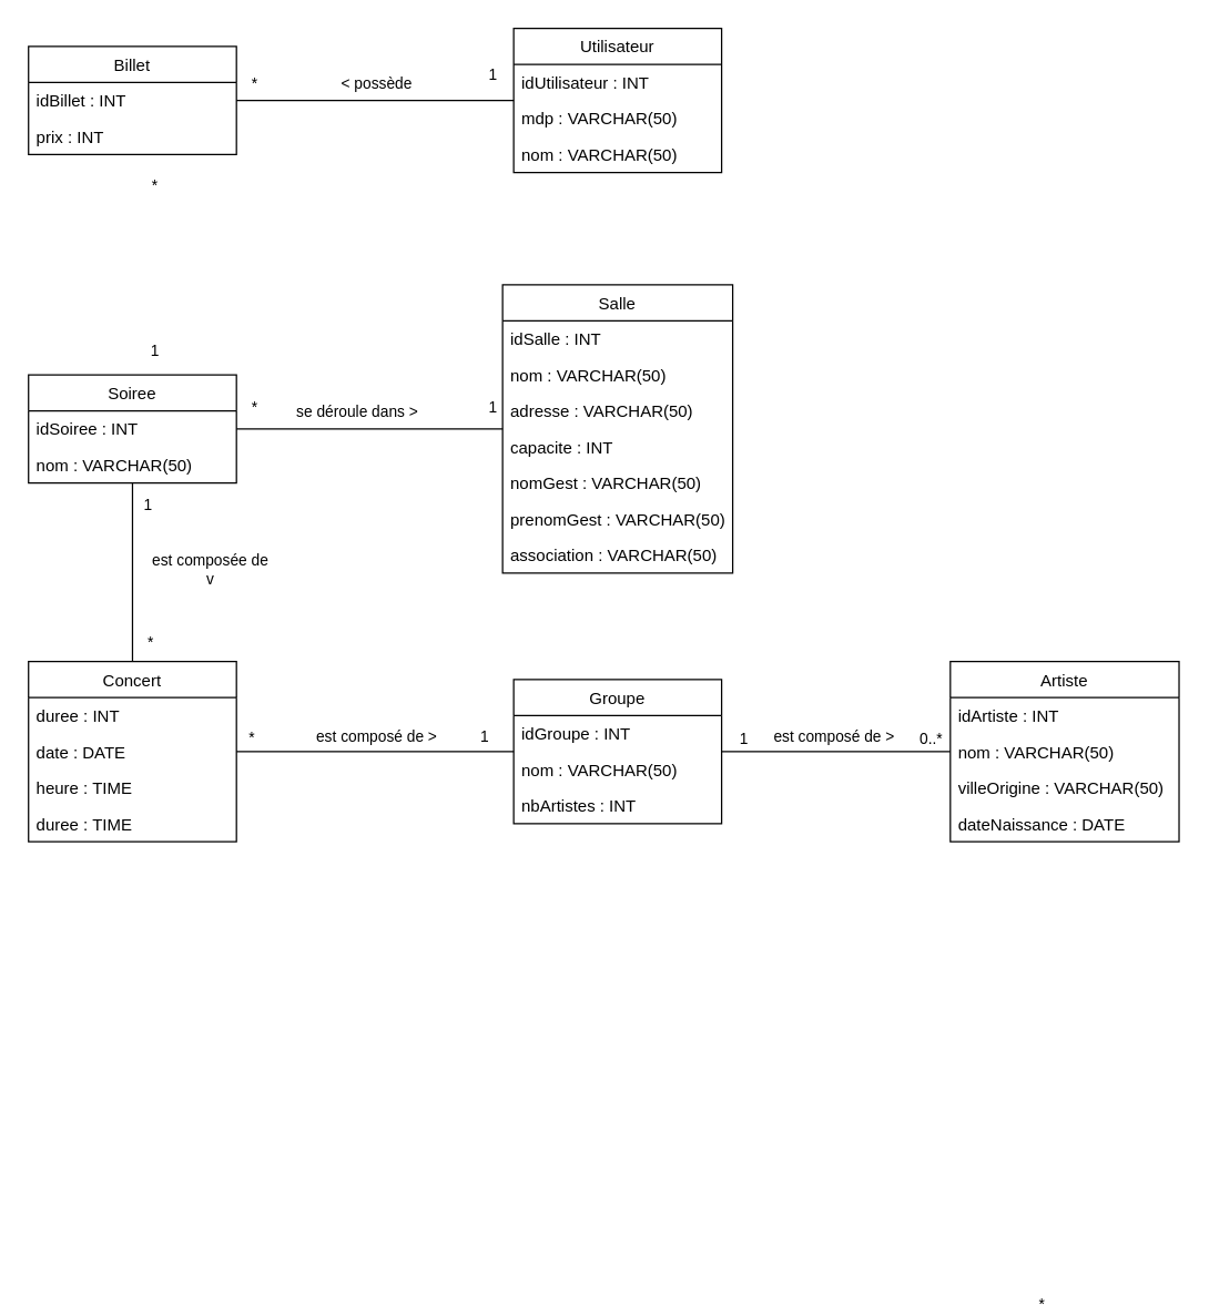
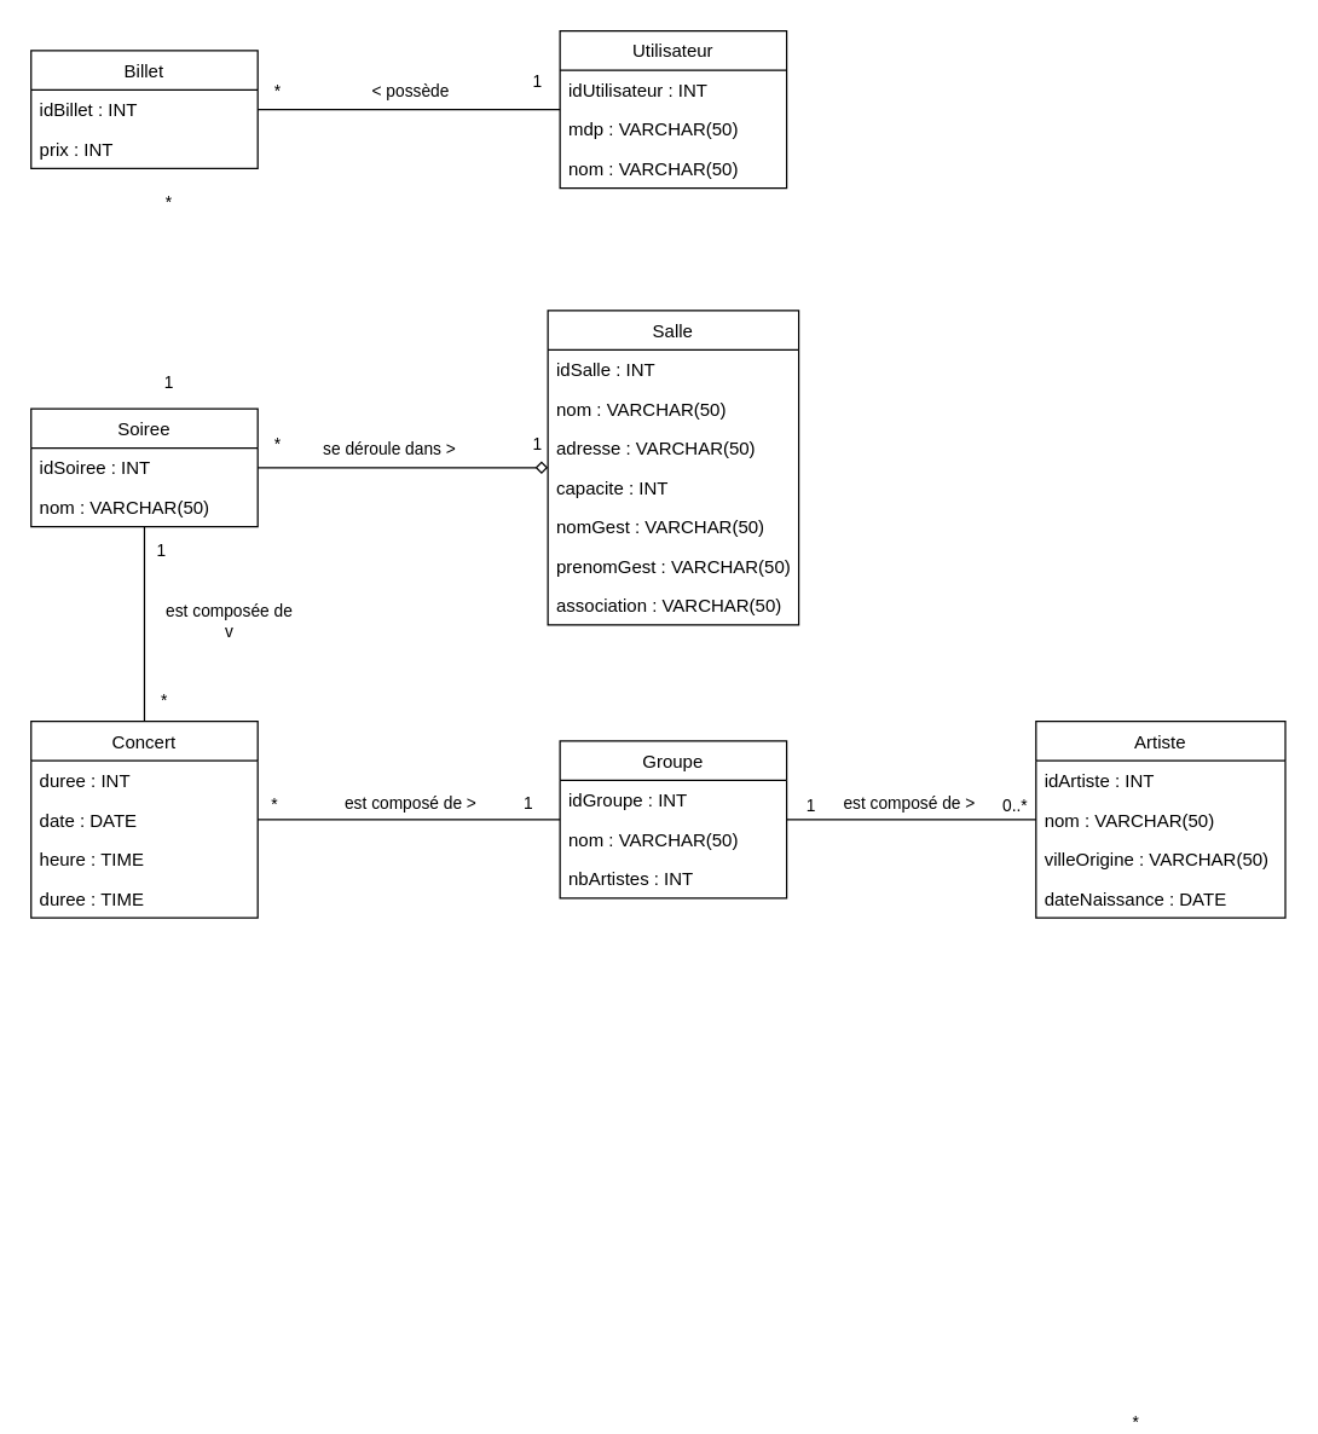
  <mxCell id="0" />
  <mxCell id="1" parent="0" />
  <mxCell id="2" value="Salle" style="swimlane;fontStyle=0;childLayout=stackLayout;horizontal=1;startSize=26;fillColor=none;horizontalStack=0;resizeParent=1;resizeParentMax=0;resizeLast=0;collapsible=1;marginBottom=0;" parent="1" vertex="1"><mxGeometry x="362" y="205" width="166" height="208" as="geometry" /></mxCell>
  <mxCell id="3" value="idSalle : INT" style="text;strokeColor=none;fillColor=none;align=left;verticalAlign=top;spacingLeft=4;spacingRight=4;overflow=hidden;rotatable=0;points=[[0,0.5],[1,0.5]];portConstraint=eastwest;" parent="2" vertex="1"><mxGeometry y="26" width="166" height="26" as="geometry" /></mxCell>
  <mxCell id="4" value="nom : VARCHAR(50)" style="text;strokeColor=none;fillColor=none;align=left;verticalAlign=top;spacingLeft=4;spacingRight=4;overflow=hidden;rotatable=0;points=[[0,0.5],[1,0.5]];portConstraint=eastwest;" parent="2" vertex="1"><mxGeometry y="52" width="166" height="26" as="geometry" /></mxCell>
  <mxCell id="5" value="adresse : VARCHAR(50)" style="text;strokeColor=none;fillColor=none;align=left;verticalAlign=top;spacingLeft=4;spacingRight=4;overflow=hidden;rotatable=0;points=[[0,0.5],[1,0.5]];portConstraint=eastwest;" parent="2" vertex="1"><mxGeometry y="78" width="166" height="26" as="geometry" /></mxCell>
  <mxCell id="6" value="capacite : INT" style="text;strokeColor=none;fillColor=none;align=left;verticalAlign=top;spacingLeft=4;spacingRight=4;overflow=hidden;rotatable=0;points=[[0,0.5],[1,0.5]];portConstraint=eastwest;" parent="2" vertex="1"><mxGeometry y="104" width="166" height="26" as="geometry" /></mxCell>
  <mxCell id="7" value="nomGest : VARCHAR(50)" style="text;strokeColor=none;fillColor=none;align=left;verticalAlign=top;spacingLeft=4;spacingRight=4;overflow=hidden;rotatable=0;points=[[0,0.5],[1,0.5]];portConstraint=eastwest;" parent="2" vertex="1"><mxGeometry y="130" width="166" height="26" as="geometry" /></mxCell>
  <mxCell id="8" value="prenomGest : VARCHAR(50)" style="text;strokeColor=none;fillColor=none;align=left;verticalAlign=top;spacingLeft=4;spacingRight=4;overflow=hidden;rotatable=0;points=[[0,0.5],[1,0.5]];portConstraint=eastwest;" parent="2" vertex="1"><mxGeometry y="156" width="166" height="26" as="geometry" /></mxCell>
  <mxCell id="9" value="association : VARCHAR(50)" style="text;strokeColor=none;fillColor=none;align=left;verticalAlign=top;spacingLeft=4;spacingRight=4;overflow=hidden;rotatable=0;points=[[0,0.5],[1,0.5]];portConstraint=eastwest;" parent="2" vertex="1"><mxGeometry y="182" width="166" height="26" as="geometry" /></mxCell>
  <mxCell id="10" style="edgeStyle=orthogonalEdgeStyle;rounded=0;orthogonalLoop=1;jettySize=auto;html=1;startArrow=none;startFill=0;endArrow=none;endFill=0;" parent="1" source="12" target="15" edge="1"><mxGeometry relative="1" as="geometry" /></mxCell>
  <mxCell id="11" value="est composée de&lt;br&gt;v" style="edgeLabel;html=1;align=center;verticalAlign=middle;resizable=0;points=[];" parent="10" connectable="0" vertex="1"><mxGeometry x="-0.13" y="-1" relative="1" as="geometry"><mxPoint x="56" y="6" as="offset" /></mxGeometry></mxCell>
  <mxCell id="12" value="Soiree" style="swimlane;fontStyle=0;childLayout=stackLayout;horizontal=1;startSize=26;fillColor=none;horizontalStack=0;resizeParent=1;resizeParentMax=0;resizeLast=0;collapsible=1;marginBottom=0;" parent="1" vertex="1"><mxGeometry x="20" y="270" width="150" height="78" as="geometry" /></mxCell>
  <mxCell id="13" value="idSoiree : INT" style="text;strokeColor=none;fillColor=none;align=left;verticalAlign=top;spacingLeft=4;spacingRight=4;overflow=hidden;rotatable=0;points=[[0,0.5],[1,0.5]];portConstraint=eastwest;" parent="12" vertex="1"><mxGeometry y="26" width="150" height="26" as="geometry" /></mxCell>
  <mxCell id="14" value="nom : VARCHAR(50)" style="text;strokeColor=none;fillColor=none;align=left;verticalAlign=top;spacingLeft=4;spacingRight=4;overflow=hidden;rotatable=0;points=[[0,0.5],[1,0.5]];portConstraint=eastwest;" parent="12" vertex="1"><mxGeometry y="52" width="150" height="26" as="geometry" /></mxCell>
  <mxCell id="15" value="Concert" style="swimlane;fontStyle=0;childLayout=stackLayout;horizontal=1;startSize=26;fillColor=none;horizontalStack=0;resizeParent=1;resizeParentMax=0;resizeLast=0;collapsible=1;marginBottom=0;" parent="1" vertex="1"><mxGeometry x="20" y="477" width="150" height="130" as="geometry" /></mxCell>
  <mxCell id="16" value="duree : INT" style="text;strokeColor=none;fillColor=none;align=left;verticalAlign=top;spacingLeft=4;spacingRight=4;overflow=hidden;rotatable=0;points=[[0,0.5],[1,0.5]];portConstraint=eastwest;" parent="15" vertex="1"><mxGeometry y="26" width="150" height="26" as="geometry" /></mxCell>
  <mxCell id="17" value="date : DATE" style="text;strokeColor=none;fillColor=none;align=left;verticalAlign=top;spacingLeft=4;spacingRight=4;overflow=hidden;rotatable=0;points=[[0,0.5],[1,0.5]];portConstraint=eastwest;" parent="15" vertex="1"><mxGeometry y="52" width="150" height="26" as="geometry" /></mxCell>
  <mxCell id="18" value="heure : TIME" style="text;strokeColor=none;fillColor=none;align=left;verticalAlign=top;spacingLeft=4;spacingRight=4;overflow=hidden;rotatable=0;points=[[0,0.5],[1,0.5]];portConstraint=eastwest;" parent="15" vertex="1"><mxGeometry y="78" width="150" height="26" as="geometry" /></mxCell>
  <mxCell id="19" value="duree : TIME" style="text;strokeColor=none;fillColor=none;align=left;verticalAlign=top;spacingLeft=4;spacingRight=4;overflow=hidden;rotatable=0;points=[[0,0.5],[1,0.5]];portConstraint=eastwest;" parent="15" vertex="1"><mxGeometry y="104" width="150" height="26" as="geometry" /></mxCell>
  <mxCell id="20" value="Groupe" style="swimlane;fontStyle=0;childLayout=stackLayout;horizontal=1;startSize=26;fillColor=none;horizontalStack=0;resizeParent=1;resizeParentMax=0;resizeLast=0;collapsible=1;marginBottom=0;" parent="1" vertex="1"><mxGeometry x="370" y="490" width="150" height="104" as="geometry" /></mxCell>
  <mxCell id="21" value="idGroupe : INT" style="text;strokeColor=none;fillColor=none;align=left;verticalAlign=top;spacingLeft=4;spacingRight=4;overflow=hidden;rotatable=0;points=[[0,0.5],[1,0.5]];portConstraint=eastwest;" parent="20" vertex="1"><mxGeometry y="26" width="150" height="26" as="geometry" /></mxCell>
  <mxCell id="22" value="nom : VARCHAR(50)" style="text;strokeColor=none;fillColor=none;align=left;verticalAlign=top;spacingLeft=4;spacingRight=4;overflow=hidden;rotatable=0;points=[[0,0.5],[1,0.5]];portConstraint=eastwest;" parent="20" vertex="1"><mxGeometry y="52" width="150" height="26" as="geometry" /></mxCell>
  <mxCell id="23" value="nbArtistes : INT" style="text;strokeColor=none;fillColor=none;align=left;verticalAlign=top;spacingLeft=4;spacingRight=4;overflow=hidden;rotatable=0;points=[[0,0.5],[1,0.5]];portConstraint=eastwest;" parent="20" vertex="1"><mxGeometry y="78" width="150" height="26" as="geometry" /></mxCell>
  <mxCell id="24" value="Artiste" style="swimlane;fontStyle=0;childLayout=stackLayout;horizontal=1;startSize=26;fillColor=none;horizontalStack=0;resizeParent=1;resizeParentMax=0;resizeLast=0;collapsible=1;marginBottom=0;" parent="1" vertex="1"><mxGeometry x="685" y="477" width="165" height="130" as="geometry" /></mxCell>
  <mxCell id="25" value="idArtiste : INT" style="text;strokeColor=none;fillColor=none;align=left;verticalAlign=top;spacingLeft=4;spacingRight=4;overflow=hidden;rotatable=0;points=[[0,0.5],[1,0.5]];portConstraint=eastwest;" parent="24" vertex="1"><mxGeometry y="26" width="165" height="26" as="geometry" /></mxCell>
  <mxCell id="26" value="nom : VARCHAR(50)" style="text;strokeColor=none;fillColor=none;align=left;verticalAlign=top;spacingLeft=4;spacingRight=4;overflow=hidden;rotatable=0;points=[[0,0.5],[1,0.5]];portConstraint=eastwest;" parent="24" vertex="1"><mxGeometry y="52" width="165" height="26" as="geometry" /></mxCell>
  <mxCell id="27" value="villeOrigine : VARCHAR(50)" style="text;strokeColor=none;fillColor=none;align=left;verticalAlign=top;spacingLeft=4;spacingRight=4;overflow=hidden;rotatable=0;points=[[0,0.5],[1,0.5]];portConstraint=eastwest;" parent="24" vertex="1"><mxGeometry y="78" width="165" height="26" as="geometry" /></mxCell>
  <mxCell id="28" value="dateNaissance : DATE" style="text;strokeColor=none;fillColor=none;align=left;verticalAlign=top;spacingLeft=4;spacingRight=4;overflow=hidden;rotatable=0;points=[[0,0.5],[1,0.5]];portConstraint=eastwest;" parent="24" vertex="1"><mxGeometry y="104" width="165" height="26" as="geometry" /></mxCell>
  <mxCell id="29" style="edgeStyle=orthogonalEdgeStyle;rounded=0;orthogonalLoop=1;jettySize=auto;html=1;startArrow=none;startFill=0;endArrow=none;endFill=0;" parent="1" source="20" target="24" edge="1"><mxGeometry relative="1" as="geometry"><mxPoint x="690" y="555" as="targetPoint" /></mxGeometry></mxCell>
  <mxCell id="30" value="0..*" style="edgeLabel;html=1;align=center;verticalAlign=middle;resizable=0;points=[];" parent="29" connectable="0" vertex="1"><mxGeometry x="0.799" y="-2" relative="1" as="geometry"><mxPoint x="2" y="-12" as="offset" /></mxGeometry></mxCell>
  <mxCell id="31" value="est composé de &amp;gt;" style="edgeLabel;html=1;align=center;verticalAlign=middle;resizable=0;points=[];" parent="29" connectable="0" vertex="1"><mxGeometry x="-0.223" y="-2" relative="1" as="geometry"><mxPoint x="16" y="-14" as="offset" /></mxGeometry></mxCell>
  <mxCell id="32" style="edgeStyle=orthogonalEdgeStyle;rounded=0;orthogonalLoop=1;jettySize=auto;html=1;startArrow=none;startFill=0;endArrow=none;endFill=0;" parent="1" source="15" target="20" edge="1"><mxGeometry relative="1" as="geometry" /></mxCell>
  <mxCell id="33" value="*" style="edgeLabel;html=1;align=center;verticalAlign=middle;resizable=0;points=[];" parent="32" connectable="0" vertex="1"><mxGeometry x="0.26" y="3" relative="1" as="geometry"><mxPoint x="454" y="401" as="offset" /></mxGeometry></mxCell>
  <mxCell id="34" value="est composé de &amp;gt;" style="edgeLabel;html=1;align=center;verticalAlign=middle;resizable=0;points=[];" parent="32" connectable="0" vertex="1"><mxGeometry x="-0.117" y="-2" relative="1" as="geometry"><mxPoint x="12" y="-14" as="offset" /></mxGeometry></mxCell>
- <mxCell id="35" style="edgeStyle=orthogonalEdgeStyle;rounded=0;orthogonalLoop=1;jettySize=auto;html=1;startArrow=none;startFill=0;endArrow=none;endFill=0;" parent="1" source="12" target="2" edge="1"><mxGeometry relative="1" as="geometry" /></mxCell>
+ <mxCell id="35" style="edgeStyle=orthogonalEdgeStyle;rounded=0;orthogonalLoop=1;jettySize=auto;html=1;startArrow=none;startFill=0;endArrow=diamond;endFill=0;" parent="1" source="12" target="2" edge="1"><mxGeometry relative="1" as="geometry" /></mxCell>
  <mxCell id="36" value="se déroule dans &amp;gt;" style="edgeLabel;html=1;align=center;verticalAlign=middle;resizable=0;points=[];" parent="35" connectable="0" vertex="1"><mxGeometry x="-0.106" y="-1" relative="1" as="geometry"><mxPoint y="-14" as="offset" /></mxGeometry></mxCell>
  <mxCell id="37" value="1" style="edgeLabel;html=1;align=center;verticalAlign=middle;resizable=0;points=[];" parent="1" connectable="0" vertex="1"><mxGeometry x="625" y="548" as="geometry"><mxPoint x="-90" y="-16" as="offset" /></mxGeometry></mxCell>
  <mxCell id="38" value="1" style="edgeLabel;html=1;align=center;verticalAlign=middle;resizable=0;points=[];" parent="1" connectable="0" vertex="1"><mxGeometry x="220" y="523" as="geometry"><mxPoint x="128" y="7" as="offset" /></mxGeometry></mxCell>
  <mxCell id="39" value="*" style="edgeLabel;html=1;align=center;verticalAlign=middle;resizable=0;points=[];" parent="1" connectable="0" vertex="1"><mxGeometry x="180" y="531" as="geometry" /></mxCell>
  <mxCell id="40" value="1" style="edgeLabel;html=1;align=center;verticalAlign=middle;resizable=0;points=[];" parent="1" connectable="0" vertex="1"><mxGeometry x="125" y="470" as="geometry"><mxPoint x="-20" y="-107" as="offset" /></mxGeometry></mxCell>
  <mxCell id="41" value="*" style="edgeLabel;html=1;align=center;verticalAlign=middle;resizable=0;points=[];" parent="1" connectable="0" vertex="1"><mxGeometry x="202" y="400" as="geometry"><mxPoint x="-20" y="-107" as="offset" /></mxGeometry></mxCell>
  <mxCell id="42" value="1" style="edgeLabel;html=1;align=center;verticalAlign=middle;resizable=0;points=[];" parent="1" connectable="0" vertex="1"><mxGeometry x="374" y="400" as="geometry"><mxPoint x="-20" y="-107" as="offset" /></mxGeometry></mxCell>
  <mxCell id="43" value="Billet" style="swimlane;fontStyle=0;childLayout=stackLayout;horizontal=1;startSize=26;fillColor=none;horizontalStack=0;resizeParent=1;resizeParentMax=0;resizeLast=0;collapsible=1;marginBottom=0;" parent="1" vertex="1"><mxGeometry x="20" y="33" width="150" height="78" as="geometry" /></mxCell>
  <mxCell id="44" value="idBillet : INT" style="text;strokeColor=none;fillColor=none;align=left;verticalAlign=top;spacingLeft=4;spacingRight=4;overflow=hidden;rotatable=0;points=[[0,0.5],[1,0.5]];portConstraint=eastwest;" parent="43" vertex="1"><mxGeometry y="26" width="150" height="26" as="geometry" /></mxCell>
  <mxCell id="45" value="prix : INT" style="text;strokeColor=none;fillColor=none;align=left;verticalAlign=top;spacingLeft=4;spacingRight=4;overflow=hidden;rotatable=0;points=[[0,0.5],[1,0.5]];portConstraint=eastwest;" parent="43" vertex="1"><mxGeometry y="52" width="150" height="26" as="geometry" /></mxCell>
  <mxCell id="46" value="*" style="edgeLabel;html=1;align=center;verticalAlign=middle;resizable=0;points=[];" parent="1" connectable="0" vertex="1"><mxGeometry x="130" y="240" as="geometry"><mxPoint x="-20" y="-107" as="offset" /></mxGeometry></mxCell>
  <mxCell id="47" value="1" style="edgeLabel;html=1;align=center;verticalAlign=middle;resizable=0;points=[];" parent="1" connectable="0" vertex="1"><mxGeometry x="130" y="359" as="geometry"><mxPoint x="-20" y="-107" as="offset" /></mxGeometry></mxCell>
  <mxCell id="48" value="Utilisateur" style="swimlane;fontStyle=0;childLayout=stackLayout;horizontal=1;startSize=26;fillColor=none;horizontalStack=0;resizeParent=1;resizeParentMax=0;resizeLast=0;collapsible=1;marginBottom=0;" parent="1" vertex="1"><mxGeometry x="370" y="20" width="150" height="104" as="geometry" /></mxCell>
  <mxCell id="49" value="idUtilisateur : INT" style="text;strokeColor=none;fillColor=none;align=left;verticalAlign=top;spacingLeft=4;spacingRight=4;overflow=hidden;rotatable=0;points=[[0,0.5],[1,0.5]];portConstraint=eastwest;" parent="48" vertex="1"><mxGeometry y="26" width="150" height="26" as="geometry" /></mxCell>
  <mxCell id="50" value="mdp : VARCHAR(50)" style="text;strokeColor=none;fillColor=none;align=left;verticalAlign=top;spacingLeft=4;spacingRight=4;overflow=hidden;rotatable=0;points=[[0,0.5],[1,0.5]];portConstraint=eastwest;" parent="48" vertex="1"><mxGeometry y="52" width="150" height="26" as="geometry" /></mxCell>
  <mxCell id="51" value="nom : VARCHAR(50)" style="text;strokeColor=none;fillColor=none;align=left;verticalAlign=top;spacingLeft=4;spacingRight=4;overflow=hidden;rotatable=0;points=[[0,0.5],[1,0.5]];portConstraint=eastwest;" parent="48" vertex="1"><mxGeometry y="78" width="150" height="26" as="geometry" /></mxCell>
  <mxCell id="52" style="edgeStyle=orthogonalEdgeStyle;rounded=0;orthogonalLoop=1;jettySize=auto;html=1;startArrow=none;startFill=0;endArrow=none;endFill=0;" parent="1" source="43" target="48" edge="1"><mxGeometry relative="1" as="geometry" /></mxCell>
  <mxCell id="53" value="&amp;lt; possède" style="edgeLabel;html=1;align=center;verticalAlign=middle;resizable=0;points=[];" parent="52" connectable="0" vertex="1"><mxGeometry x="-0.152" y="-4" relative="1" as="geometry"><mxPoint x="15" y="-17" as="offset" /></mxGeometry></mxCell>
  <mxCell id="54" value="1" style="edgeLabel;html=1;align=center;verticalAlign=middle;resizable=0;points=[];" parent="1" connectable="0" vertex="1"><mxGeometry x="374" y="160" as="geometry"><mxPoint x="-20" y="-107" as="offset" /></mxGeometry></mxCell>
  <mxCell id="55" value="*" style="edgeLabel;html=1;align=center;verticalAlign=middle;resizable=0;points=[];" parent="1" connectable="0" vertex="1"><mxGeometry x="202" y="166" as="geometry"><mxPoint x="-20" y="-107" as="offset" /></mxGeometry></mxCell>
  <mxCell id="56" value="*" style="edgeLabel;html=1;align=center;verticalAlign=middle;resizable=0;points=[];" parent="1" connectable="0" vertex="1"><mxGeometry x="107" y="462" as="geometry" /></mxCell>
